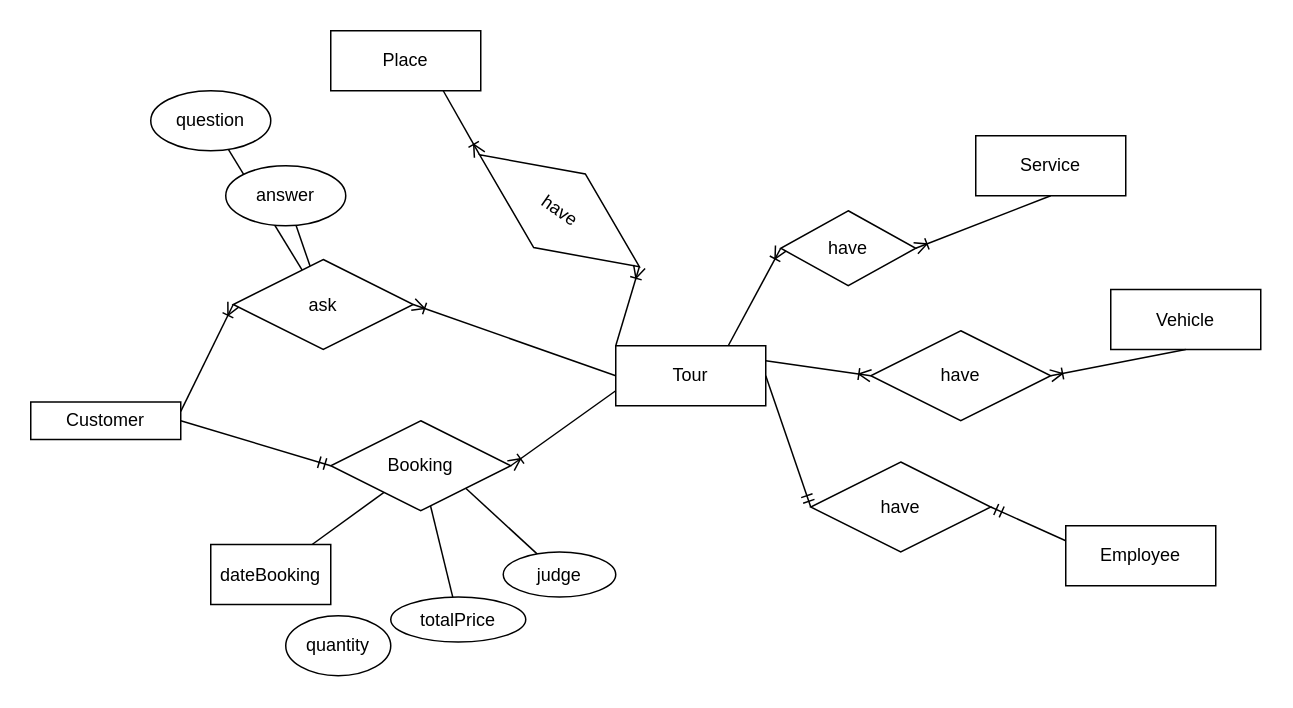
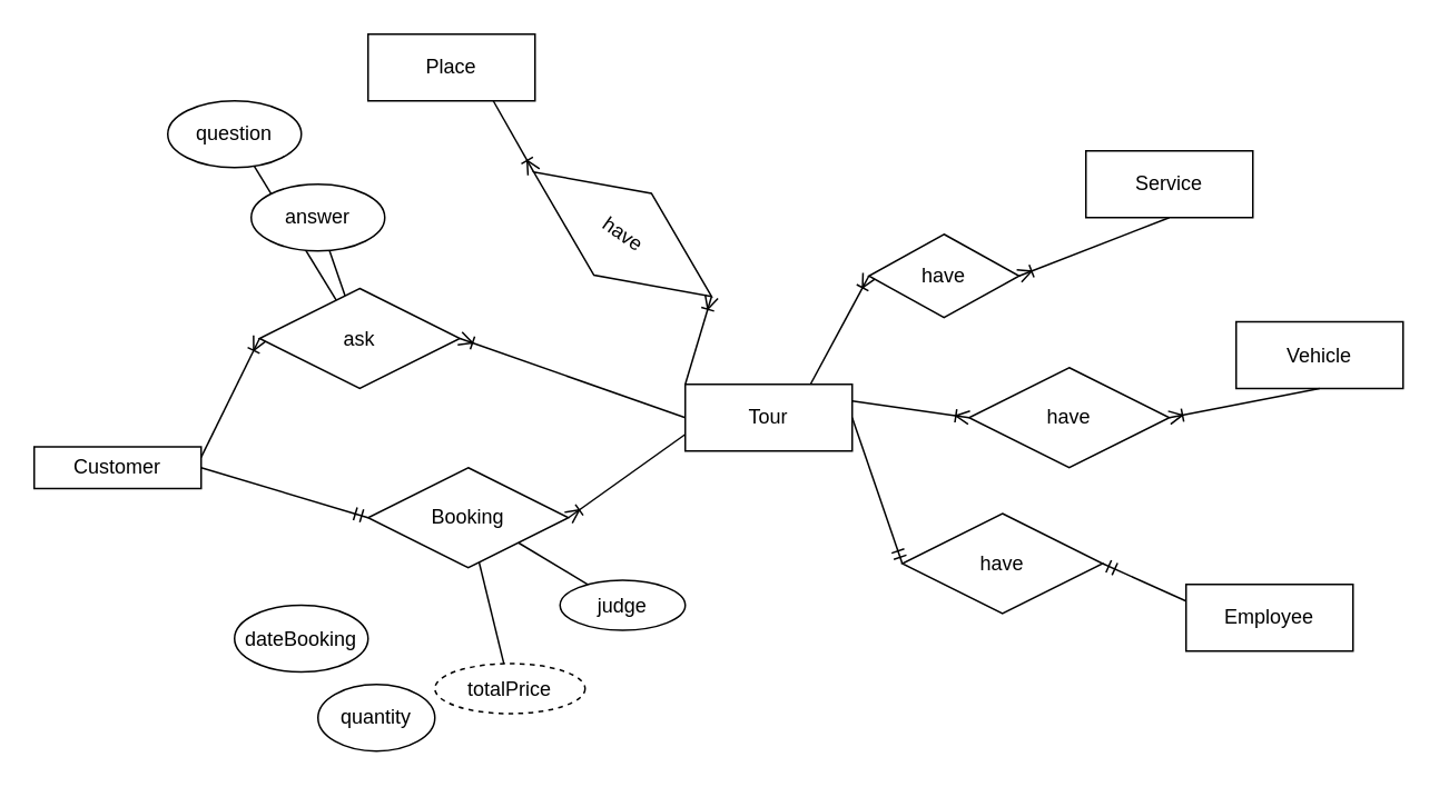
  <mxCell id="0" />
  <mxCell id="1" parent="0" />
  <mxCell id="2" value="Place" style="whiteSpace=wrap;html=1;align=center;" parent="1" vertex="1"><mxGeometry x="220" y="20" width="100" height="40" as="geometry" /></mxCell>
  <mxCell id="3" value="Vehicle&lt;span style=&quot;color: rgba(0, 0, 0, 0); font-family: monospace; font-size: 0px; text-align: start;&quot;&gt;%3CmxGraphModel%3E%3Croot%3E%3CmxCell%20id%3D%220%22%2F%3E%3CmxCell%20id%3D%221%22%20parent%3D%220%22%2F%3E%3CmxCell%20id%3D%222%22%20value%3D%22Place%22%20style%3D%22whiteSpace%3Dwrap%3Bhtml%3D1%3Balign%3Dcenter%3B%22%20vertex%3D%221%22%20parent%3D%221%22%3E%3CmxGeometry%20x%3D%22150%22%20y%3D%22150%22%20width%3D%22100%22%20height%3D%2240%22%20as%3D%22geometry%22%2F%3E%3C%2FmxCell%3E%3C%2Froot%3E%3C%2FmxGraphModel%3E&lt;/span&gt;" style="whiteSpace=wrap;html=1;align=center;" parent="1" vertex="1"><mxGeometry x="740" y="192.5" width="100" height="40" as="geometry" /></mxCell>
  <mxCell id="4" value="Customer" style="whiteSpace=wrap;html=1;align=center;" parent="1" vertex="1"><mxGeometry x="20" y="267.5" width="100" height="25" as="geometry" /></mxCell>
  <mxCell id="5" value="Employee" style="whiteSpace=wrap;html=1;align=center;" parent="1" vertex="1"><mxGeometry x="710" y="350" width="100" height="40" as="geometry" /></mxCell>
  <mxCell id="6" value="Tour" style="whiteSpace=wrap;html=1;align=center;" parent="1" vertex="1"><mxGeometry x="410" y="230" width="100" height="40" as="geometry" /></mxCell>
  <mxCell id="7" value="have" style="shape=rhombus;perimeter=rhombusPerimeter;whiteSpace=wrap;html=1;align=center;rotation=35;" parent="1" vertex="1"><mxGeometry x="307.5" y="110" width="130" height="60" as="geometry" /></mxCell>
- <mxCell id="8" value="" style="rounded=0;orthogonalLoop=1;jettySize=auto;html=1;startArrow=none;startFill=0;endArrow=none;endFill=0;" parent="1" source="10" target="21" edge="1"><mxGeometry relative="1" as="geometry" /></mxCell>
  <mxCell id="9" value="" style="rounded=0;orthogonalLoop=1;jettySize=auto;html=1;startArrow=none;startFill=0;endArrow=none;endFill=0;" parent="1" source="10" target="23" edge="1"><mxGeometry relative="1" as="geometry" /></mxCell>
  <mxCell id="10" value="Booking" style="shape=rhombus;perimeter=rhombusPerimeter;whiteSpace=wrap;html=1;align=center;" parent="1" vertex="1"><mxGeometry x="220" y="280" width="120" height="60" as="geometry" /></mxCell>
  <mxCell id="11" value="have" style="shape=rhombus;perimeter=rhombusPerimeter;whiteSpace=wrap;html=1;align=center;" parent="1" vertex="1"><mxGeometry x="580" y="220" width="120" height="60" as="geometry" /></mxCell>
  <mxCell id="12" value="have" style="shape=rhombus;perimeter=rhombusPerimeter;whiteSpace=wrap;html=1;align=center;" parent="1" vertex="1"><mxGeometry x="540" y="307.5" width="120" height="60" as="geometry" /></mxCell>
  <mxCell id="13" value="" style="fontSize=12;html=1;endArrow=ERoneToMany;rounded=0;entryX=1;entryY=0.5;entryDx=0;entryDy=0;exitX=0;exitY=0;exitDx=0;exitDy=0;" parent="1" source="6" target="7" edge="1"><mxGeometry width="100" height="100" relative="1" as="geometry"><mxPoint x="410" y="200" as="sourcePoint" /><mxPoint x="380" y="300" as="targetPoint" /></mxGeometry></mxCell>
  <mxCell id="14" value="" style="fontSize=12;html=1;endArrow=ERoneToMany;rounded=0;exitX=0.75;exitY=1;exitDx=0;exitDy=0;entryX=0;entryY=0.5;entryDx=0;entryDy=0;" parent="1" source="2" target="7" edge="1"><mxGeometry width="100" height="100" relative="1" as="geometry"><mxPoint x="280" y="400" as="sourcePoint" /><mxPoint x="380" y="300" as="targetPoint" /></mxGeometry></mxCell>
  <mxCell id="15" value="" style="fontSize=12;html=1;endArrow=ERoneToMany;rounded=0;entryX=1;entryY=0.5;entryDx=0;entryDy=0;exitX=0;exitY=0.75;exitDx=0;exitDy=0;" parent="1" source="6" target="10" edge="1"><mxGeometry width="100" height="100" relative="1" as="geometry"><mxPoint x="430" y="250" as="sourcePoint" /><mxPoint x="330" y="190" as="targetPoint" /></mxGeometry></mxCell>
  <mxCell id="16" value="" style="fontSize=12;html=1;endArrow=ERmandOne;rounded=0;exitX=1;exitY=0.5;exitDx=0;exitDy=0;endFill=0;entryX=0;entryY=0.5;entryDx=0;entryDy=0;" parent="1" source="4" target="10" edge="1"><mxGeometry width="100" height="100" relative="1" as="geometry"><mxPoint x="75" y="132.5" as="sourcePoint" /><mxPoint x="-120" y="340" as="targetPoint" /></mxGeometry></mxCell>
  <mxCell id="17" value="" style="fontSize=12;html=1;endArrow=ERoneToMany;rounded=0;entryX=0;entryY=0.5;entryDx=0;entryDy=0;exitX=1;exitY=0.25;exitDx=0;exitDy=0;" parent="1" source="6" target="11" edge="1"><mxGeometry width="100" height="100" relative="1" as="geometry"><mxPoint x="430" y="250" as="sourcePoint" /><mxPoint x="330" y="190" as="targetPoint" /></mxGeometry></mxCell>
  <mxCell id="18" value="" style="fontSize=12;html=1;endArrow=ERmandOne;rounded=0;exitX=1;exitY=0.5;exitDx=0;exitDy=0;endFill=0;entryX=0;entryY=0.5;entryDx=0;entryDy=0;" parent="1" source="6" target="12" edge="1"><mxGeometry width="100" height="100" relative="1" as="geometry"><mxPoint x="530" y="250" as="sourcePoint" /><mxPoint x="600" y="190" as="targetPoint" /></mxGeometry></mxCell>
  <mxCell id="19" value="" style="fontSize=12;html=1;endArrow=ERmandOne;rounded=0;exitX=0;exitY=0.25;exitDx=0;exitDy=0;endFill=0;entryX=1;entryY=0.5;entryDx=0;entryDy=0;" parent="1" source="5" target="12" edge="1"><mxGeometry width="100" height="100" relative="1" as="geometry"><mxPoint x="500" y="302.5" as="sourcePoint" /><mxPoint x="570" y="392.5" as="targetPoint" /></mxGeometry></mxCell>
  <mxCell id="20" value="" style="fontSize=12;html=1;endArrow=ERoneToMany;rounded=0;entryX=1;entryY=0.5;entryDx=0;entryDy=0;exitX=0.5;exitY=1;exitDx=0;exitDy=0;" parent="1" source="3" target="11" edge="1"><mxGeometry width="100" height="100" relative="1" as="geometry"><mxPoint x="420" y="397.5" as="sourcePoint" /><mxPoint x="400" y="477.5" as="targetPoint" /></mxGeometry></mxCell>
- <mxCell id="21" value="dateBooking" style="whiteSpace=wrap;html=1;rounded=0;" parent="1" vertex="1"><mxGeometry x="140" y="362.5" width="80" height="40" as="geometry" /></mxCell>
+ <mxCell id="21" value="dateBooking" style="ellipse;whiteSpace=wrap;html=1;" parent="1" vertex="1"><mxGeometry x="140" y="362.5" width="80" height="40" as="geometry" /></mxCell>
  <mxCell id="22" value="quantity" style="ellipse;whiteSpace=wrap;html=1;" parent="1" vertex="1"><mxGeometry x="190" y="410" width="70" height="40" as="geometry" /></mxCell>
- <mxCell id="23" value="totalPrice" style="ellipse;whiteSpace=wrap;html=1;" parent="1" vertex="1"><mxGeometry x="260" y="397.5" width="90" height="30" as="geometry" /></mxCell>
+ <mxCell id="23" value="totalPrice" style="ellipse;whiteSpace=wrap;html=1;dashed=1;" parent="1" vertex="1"><mxGeometry x="260" y="397.5" width="90" height="30" as="geometry" /></mxCell>
  <mxCell id="24" value="" style="rounded=0;orthogonalLoop=1;jettySize=auto;html=1;startArrow=none;startFill=0;endArrow=none;endFill=0;" parent="1" source="26" target="28" edge="1"><mxGeometry relative="1" as="geometry" /></mxCell>
  <mxCell id="25" value="" style="rounded=0;orthogonalLoop=1;jettySize=auto;html=1;startArrow=none;startFill=0;endArrow=none;endFill=0;" parent="1" source="26" target="29" edge="1"><mxGeometry relative="1" as="geometry" /></mxCell>
  <mxCell id="26" value="ask" style="shape=rhombus;perimeter=rhombusPerimeter;whiteSpace=wrap;html=1;align=center;" parent="1" vertex="1"><mxGeometry x="155" y="172.5" width="120" height="60" as="geometry" /></mxCell>
  <mxCell id="27" value="" style="fontSize=12;html=1;endArrow=ERoneToMany;rounded=0;entryX=1;entryY=0.5;entryDx=0;entryDy=0;exitX=0;exitY=0.5;exitDx=0;exitDy=0;" parent="1" source="6" target="26" edge="1"><mxGeometry width="100" height="100" relative="1" as="geometry"><mxPoint x="350" y="250" as="sourcePoint" /><mxPoint x="330" y="190" as="targetPoint" /></mxGeometry></mxCell>
  <mxCell id="28" value="question" style="ellipse;whiteSpace=wrap;html=1;" parent="1" vertex="1"><mxGeometry x="100" y="60" width="80" height="40" as="geometry" /></mxCell>
  <mxCell id="29" value="answer" style="ellipse;whiteSpace=wrap;html=1;" parent="1" vertex="1"><mxGeometry x="150" y="110" width="80" height="40" as="geometry" /></mxCell>
  <mxCell id="30" value="" style="rounded=0;orthogonalLoop=1;jettySize=auto;html=1;startArrow=none;startFill=0;endArrow=none;endFill=0;exitX=1;exitY=1;exitDx=0;exitDy=0;" parent="1" source="10" target="31" edge="1"><mxGeometry relative="1" as="geometry"><mxPoint x="345.625" y="470" as="sourcePoint" /></mxGeometry></mxCell>
- <mxCell id="31" value="judge" style="ellipse;whiteSpace=wrap;html=1;" parent="1" vertex="1"><mxGeometry x="335" y="367.5" width="75" height="30" as="geometry" /></mxCell>
+ <mxCell id="31" value="judge" style="ellipse;whiteSpace=wrap;html=1;" parent="1" vertex="1"><mxGeometry x="335" y="347.5" width="75" height="30" as="geometry" /></mxCell>
  <mxCell id="32" value="" style="fontSize=12;html=1;endArrow=ERoneToMany;rounded=0;exitX=1;exitY=0.25;exitDx=0;exitDy=0;entryX=0;entryY=0.5;entryDx=0;entryDy=0;" parent="1" source="4" target="26" edge="1"><mxGeometry width="100" height="100" relative="1" as="geometry"><mxPoint x="105" y="-47.5" as="sourcePoint" /><mxPoint x="145" y="32.5" as="targetPoint" /></mxGeometry></mxCell>
  <mxCell id="33" value="Service" style="whiteSpace=wrap;html=1;align=center;" parent="1" vertex="1"><mxGeometry x="650" y="90" width="100" height="40" as="geometry" /></mxCell>
  <mxCell id="34" value="have" style="shape=rhombus;perimeter=rhombusPerimeter;whiteSpace=wrap;html=1;align=center;rotation=0;" parent="1" vertex="1"><mxGeometry x="520" y="140" width="90" height="50" as="geometry" /></mxCell>
  <mxCell id="35" value="" style="fontSize=12;html=1;endArrow=ERoneToMany;rounded=0;entryX=0;entryY=0.5;entryDx=0;entryDy=0;exitX=0.75;exitY=0;exitDx=0;exitDy=0;" parent="1" source="6" target="34" edge="1"><mxGeometry width="100" height="100" relative="1" as="geometry"><mxPoint x="520" y="250" as="sourcePoint" /><mxPoint x="600" y="205" as="targetPoint" /></mxGeometry></mxCell>
  <mxCell id="36" value="" style="fontSize=12;html=1;endArrow=ERoneToMany;rounded=0;entryX=1;entryY=0.5;entryDx=0;entryDy=0;exitX=0.5;exitY=1;exitDx=0;exitDy=0;" parent="1" source="33" target="34" edge="1"><mxGeometry width="100" height="100" relative="1" as="geometry"><mxPoint x="870" y="242.5" as="sourcePoint" /><mxPoint x="770" y="297.5" as="targetPoint" /></mxGeometry></mxCell>
